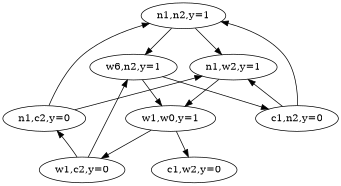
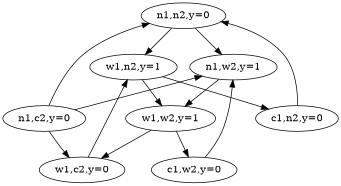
  digraph {
-   "n1,n2,y=1"
+   "n1,n2,y=1" [label="n1,n2,y=0"]
    "n1,w2,y=1"
-   "w1,n2,y=1" [label="w6,n2,y=1"]
+   "w1,n2,y=1"
    "n1,c2,y=0"
-   "w1,w2,y=1" [label="w1,w0,y=1"]
+   "w1,w2,y=1"
    "c1,n2,y=0"
    "w1,c2,y=0"
    "c1,w2,y=0"
    subgraph sub_1 {
      rank=same
      "n1,n2,y=1"
    }
    subgraph sub_2 {
      rank=same
      "n1,w2,y=1"
      "w1,n2,y=1"
    }
    subgraph sub_3 {
      rank=same
      "n1,c2,y=0"
      "w1,w2,y=1"
      "c1,n2,y=0"
    }
    subgraph sub_4 {
      rank=same
      "w1,c2,y=0"
      "c1,w2,y=0"
    }
    "n1,n2,y=1" -> "n1,w2,y=1"
    "n1,n2,y=1" -> "w1,n2,y=1"
    "n1,w2,y=1" -> "w1,w2,y=1"
    "w1,n2,y=1" -> "w1,w2,y=1"
    "w1,n2,y=1" -> "c1,n2,y=0"
    "n1,c2,y=0" -> "n1,n2,y=1"
    "n1,c2,y=0" -> "n1,w2,y=1"
-   "w1,c2,y=0" -> "n1,c2,y=0"
+   "n1,c2,y=0" -> "w1,c2,y=0"
    "w1,w2,y=1" -> "w1,c2,y=0"
    "w1,w2,y=1" -> "c1,w2,y=0"
    "c1,n2,y=0" -> "n1,n2,y=1"
    "w1,c2,y=0" -> "w1,n2,y=1"
-   "c1,n2,y=0" -> "n1,w2,y=1"
+   "c1,w2,y=0" -> "n1,w2,y=1"
  }
